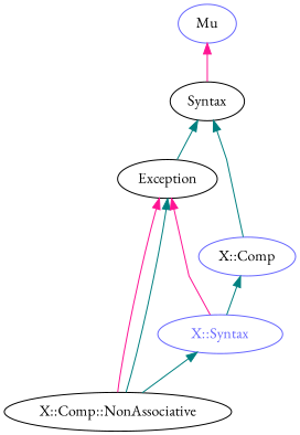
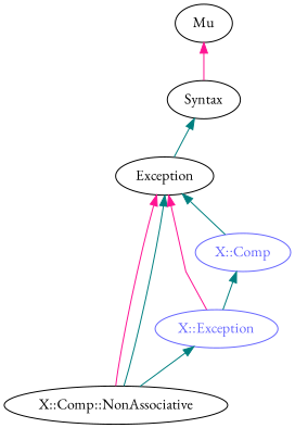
  digraph {
    fontname="EB Garamond"
    rankdir=BT
    splines=polyline
    node [color="#000000" fontcolor="#000000" fontname="EB Garamond"]
    edge [color=teal fontname="EB Garamond"]
    n1 [label="X::Comp::NonAssociative"]
    Exception
-   "X::Syntax" [color="#6666FF" fontcolor="#6666FF"]
+   "X::Syntax" [color="#6666FF" fontcolor="#6666FF" label="X::Exception"]
    n4 [label=Syntax]
-   "X::Comp" [color="#6666FF"]
-   Mu [color="#6666FF"]
+   "X::Comp" [color="#6666FF" fontcolor="#6666FF"]
+   Mu
    n1 -> Exception [color=deeppink]
    n1 -> Exception
    n1 -> "X::Syntax"
    Exception -> n4
    "X::Syntax" -> Exception [color=deeppink]
    "X::Syntax" -> "X::Comp"
    n4 -> Mu [color=deeppink]
-   "X::Comp" -> n4
+   "X::Comp" -> Exception
  }
